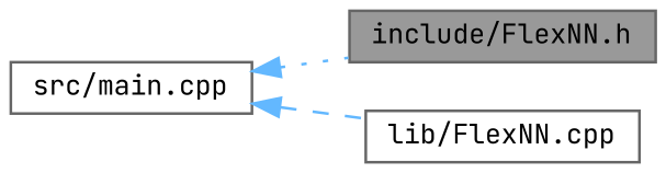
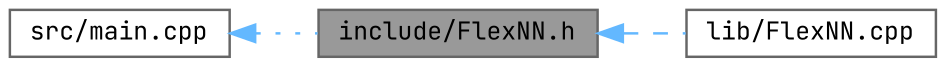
  digraph {
    fontname="JetBrains Mono"
    rankdir=LR
    node [color=grey40 fillcolor=white fontname="JetBrains Mono" fontsize=10 shape=box style=filled]
    edge [color=steelblue1 dir=back fontname="JetBrains Mono" fontsize=10 labelfontname=Helvetica labelfontsize=10]
    n1 [color=gray40 fillcolor=grey60 fontcolor=black height=0.2 label="include/FlexNN.h" width=0.4]
    n2 [height=0.2 label="lib/FlexNN.cpp" width=0.4]
    n3 [height=0.2 label="src/main.cpp" width=0.4]
-   n3 -> n2 [style=dashed]
+   n1 -> n2 [style=dashed]
    n3 -> n1 [style=dotted]
  }
